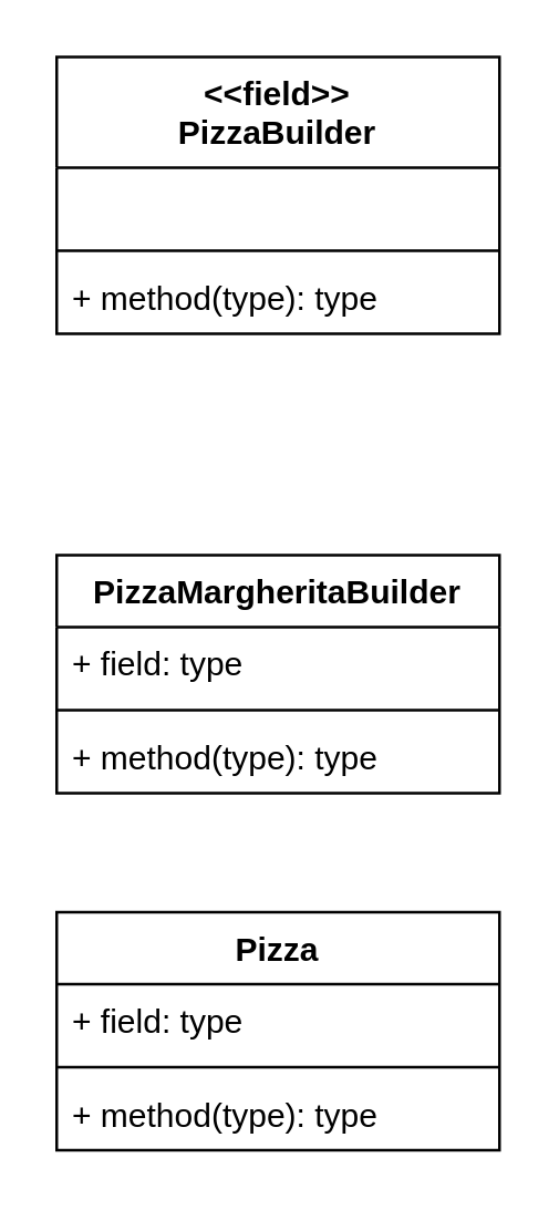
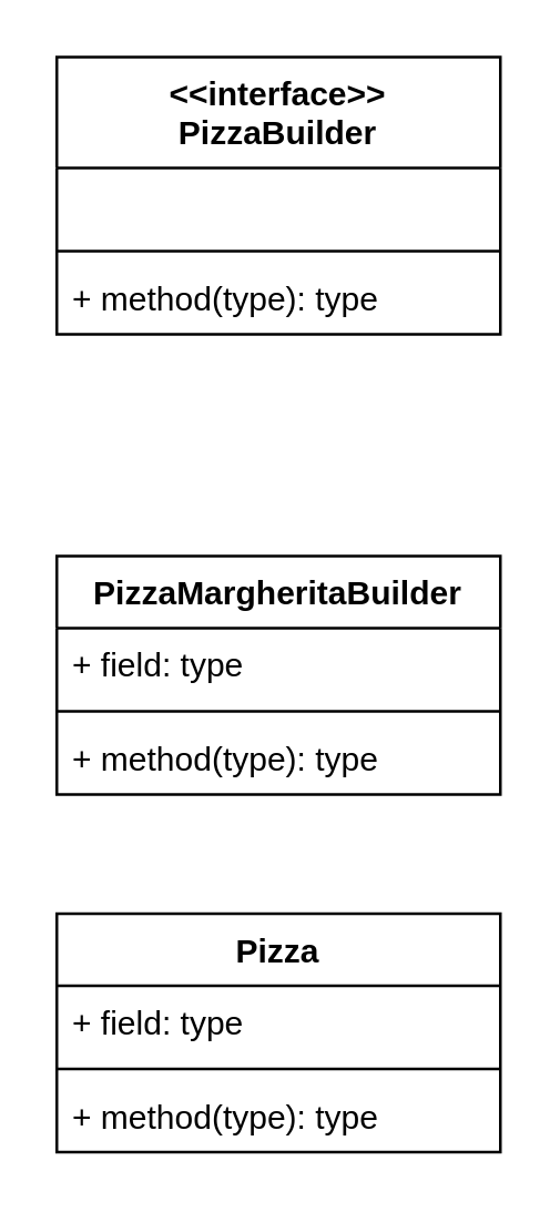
  <mxCell id="0" />
  <mxCell id="1" parent="0" />
- <mxCell id="2" value="&amp;lt;&amp;lt;field&amp;gt;&amp;gt;&lt;br&gt;PizzaBuilder" style="swimlane;fontStyle=1;align=center;verticalAlign=top;childLayout=stackLayout;horizontal=1;startSize=40;horizontalStack=0;resizeParent=1;resizeParentMax=0;resizeLast=0;collapsible=1;marginBottom=0;whiteSpace=wrap;html=1;" vertex="1" parent="1"><mxGeometry x="20" y="20" width="160" height="100" as="geometry" /></mxCell>
+ <mxCell id="2" value="&amp;lt;&amp;lt;interface&amp;gt;&amp;gt;&lt;br&gt;PizzaBuilder" style="swimlane;fontStyle=1;align=center;verticalAlign=top;childLayout=stackLayout;horizontal=1;startSize=40;horizontalStack=0;resizeParent=1;resizeParentMax=0;resizeLast=0;collapsible=1;marginBottom=0;whiteSpace=wrap;html=1;" vertex="1" parent="1"><mxGeometry x="20" y="20" width="160" height="100" as="geometry" /></mxCell>
  <mxCell id="3" value="&amp;nbsp;" style="text;strokeColor=none;fillColor=none;align=left;verticalAlign=top;spacingLeft=4;spacingRight=4;overflow=hidden;rotatable=0;points=[[0,0.5],[1,0.5]];portConstraint=eastwest;whiteSpace=wrap;html=1;" vertex="1" parent="2"><mxGeometry y="40" width="160" height="26" as="geometry" /></mxCell>
  <mxCell id="4" value="" style="line;strokeWidth=1;fillColor=none;align=left;verticalAlign=middle;spacingTop=-1;spacingLeft=3;spacingRight=3;rotatable=0;labelPosition=right;points=[];portConstraint=eastwest;strokeColor=inherit;" vertex="1" parent="2"><mxGeometry y="66" width="160" height="8" as="geometry" /></mxCell>
  <mxCell id="5" value="+ method(type): type" style="text;strokeColor=none;fillColor=none;align=left;verticalAlign=top;spacingLeft=4;spacingRight=4;overflow=hidden;rotatable=0;points=[[0,0.5],[1,0.5]];portConstraint=eastwest;whiteSpace=wrap;html=1;" vertex="1" parent="2"><mxGeometry y="74" width="160" height="26" as="geometry" /></mxCell>
  <mxCell id="6" value="Pizza" style="swimlane;fontStyle=1;align=center;verticalAlign=top;childLayout=stackLayout;horizontal=1;startSize=26;horizontalStack=0;resizeParent=1;resizeParentMax=0;resizeLast=0;collapsible=1;marginBottom=0;whiteSpace=wrap;html=1;" vertex="1" parent="1"><mxGeometry x="20" y="329" width="160" height="86" as="geometry" /></mxCell>
  <mxCell id="7" value="+ field: type" style="text;strokeColor=none;fillColor=none;align=left;verticalAlign=top;spacingLeft=4;spacingRight=4;overflow=hidden;rotatable=0;points=[[0,0.5],[1,0.5]];portConstraint=eastwest;whiteSpace=wrap;html=1;" vertex="1" parent="6"><mxGeometry y="26" width="160" height="26" as="geometry" /></mxCell>
  <mxCell id="8" value="" style="line;strokeWidth=1;fillColor=none;align=left;verticalAlign=middle;spacingTop=-1;spacingLeft=3;spacingRight=3;rotatable=0;labelPosition=right;points=[];portConstraint=eastwest;strokeColor=inherit;" vertex="1" parent="6"><mxGeometry y="52" width="160" height="8" as="geometry" /></mxCell>
  <mxCell id="9" value="+ method(type): type" style="text;strokeColor=none;fillColor=none;align=left;verticalAlign=top;spacingLeft=4;spacingRight=4;overflow=hidden;rotatable=0;points=[[0,0.5],[1,0.5]];portConstraint=eastwest;whiteSpace=wrap;html=1;" vertex="1" parent="6"><mxGeometry y="60" width="160" height="26" as="geometry" /></mxCell>
  <mxCell id="10" value="PizzaMargheritaBuilder" style="swimlane;fontStyle=1;align=center;verticalAlign=top;childLayout=stackLayout;horizontal=1;startSize=26;horizontalStack=0;resizeParent=1;resizeParentMax=0;resizeLast=0;collapsible=1;marginBottom=0;whiteSpace=wrap;html=1;" vertex="1" parent="1"><mxGeometry x="20" y="200" width="160" height="86" as="geometry" /></mxCell>
  <mxCell id="11" value="+ field: type" style="text;strokeColor=none;fillColor=none;align=left;verticalAlign=top;spacingLeft=4;spacingRight=4;overflow=hidden;rotatable=0;points=[[0,0.5],[1,0.5]];portConstraint=eastwest;whiteSpace=wrap;html=1;" vertex="1" parent="10"><mxGeometry y="26" width="160" height="26" as="geometry" /></mxCell>
  <mxCell id="12" value="" style="line;strokeWidth=1;fillColor=none;align=left;verticalAlign=middle;spacingTop=-1;spacingLeft=3;spacingRight=3;rotatable=0;labelPosition=right;points=[];portConstraint=eastwest;strokeColor=inherit;" vertex="1" parent="10"><mxGeometry y="52" width="160" height="8" as="geometry" /></mxCell>
  <mxCell id="13" value="+ method(type): type" style="text;strokeColor=none;fillColor=none;align=left;verticalAlign=top;spacingLeft=4;spacingRight=4;overflow=hidden;rotatable=0;points=[[0,0.5],[1,0.5]];portConstraint=eastwest;whiteSpace=wrap;html=1;" vertex="1" parent="10"><mxGeometry y="60" width="160" height="26" as="geometry" /></mxCell>
